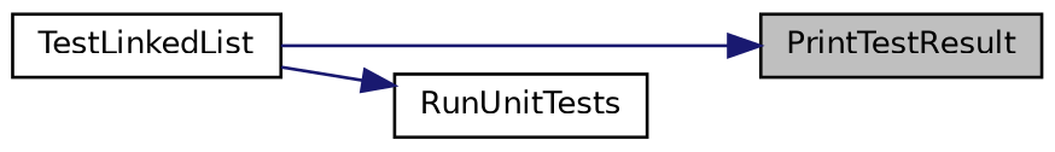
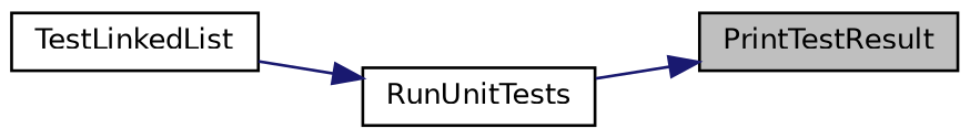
  digraph {
    rankdir=RL
    node [color=black fillcolor=white fontname=Helvetica fontsize=10 shape=record style=filled]
    edge [color=midnightblue dir=back fontname=Helvetica fontsize=10 labelfontname=Helvetica labelfontsize=10 style=solid]
    n1 [fillcolor=grey75 fontcolor=black height=0.2 label=PrintTestResult width=0.4]
    n2 [height=0.2 label=TestLinkedList width=0.4]
    n3 [height=0.2 label=RunUnitTests width=0.4]
-   n1 -> n2
+   n1 -> n3
    n3 -> n2
  }
